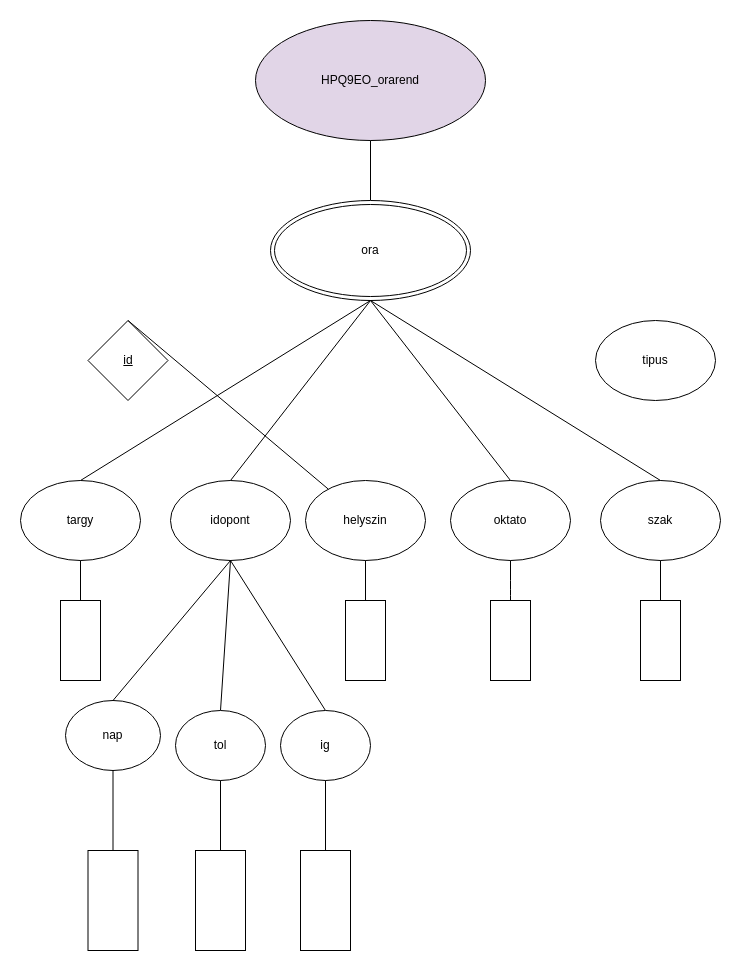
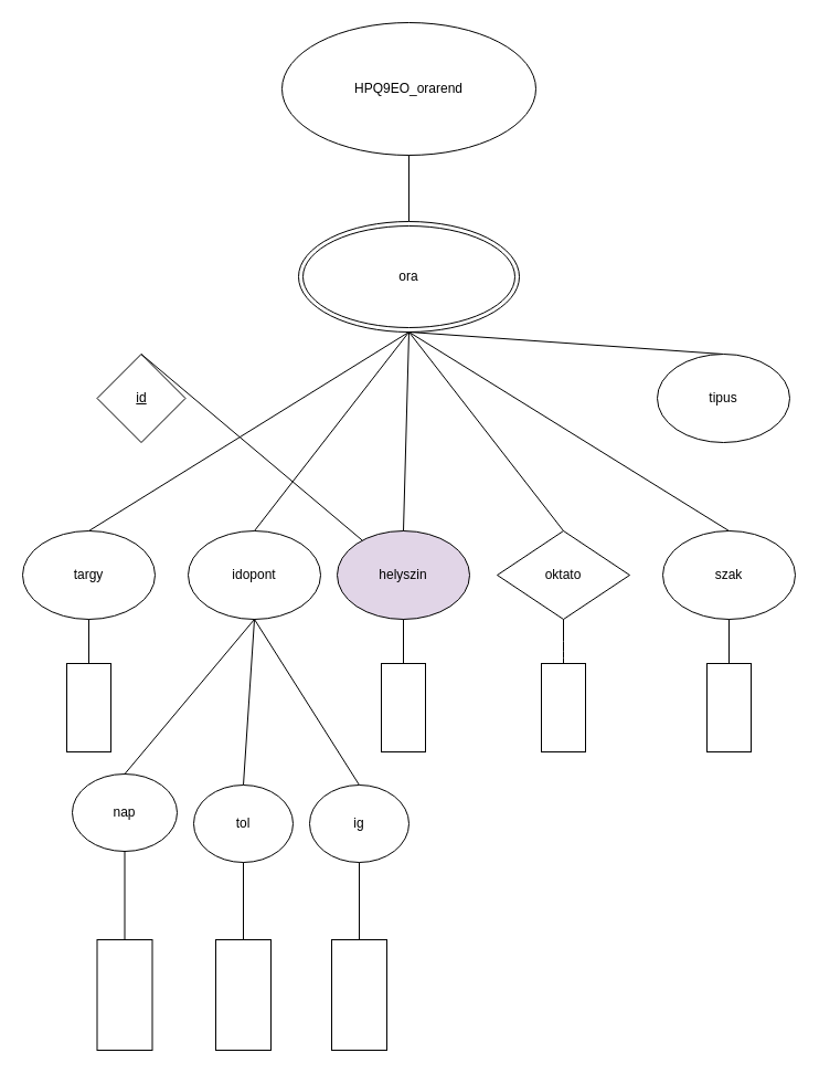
  <mxCell id="0" />
  <mxCell id="1" parent="0" />
- <mxCell id="2" value="HPQ9EO_orarend" style="ellipse;whiteSpace=wrap;html=1;fillColor=#e1d5e7;" parent="1" vertex="1"><mxGeometry x="255" y="20" width="230" height="120" as="geometry" /></mxCell>
+ <mxCell id="2" value="HPQ9EO_orarend" style="ellipse;whiteSpace=wrap;html=1;" parent="1" vertex="1"><mxGeometry x="255" y="20" width="230" height="120" as="geometry" /></mxCell>
  <mxCell id="3" value="" style="endArrow=none;html=1;entryX=0.5;entryY=1;entryDx=0;entryDy=0;exitX=0.5;exitY=0;exitDx=0;exitDy=0;" parent="1" source="4" target="2" edge="1"><mxGeometry width="50" height="50" relative="1" as="geometry"><mxPoint x="370" y="190" as="sourcePoint" /><mxPoint x="425" y="350" as="targetPoint" /></mxGeometry></mxCell>
  <mxCell id="4" value="ora" style="ellipse;shape=doubleEllipse;whiteSpace=wrap;html=1;" parent="1" vertex="1"><mxGeometry x="270" y="200" width="200" height="100" as="geometry" /></mxCell>
  <mxCell id="5" value="targy" style="ellipse;whiteSpace=wrap;html=1;" parent="1" vertex="1"><mxGeometry x="20" y="480" width="120" height="80" as="geometry" /></mxCell>
  <mxCell id="6" value="idopont" style="ellipse;whiteSpace=wrap;html=1;" parent="1" vertex="1"><mxGeometry x="170" y="480" width="120" height="80" as="geometry" /></mxCell>
- <mxCell id="7" value="helyszin" style="ellipse;whiteSpace=wrap;html=1;" parent="1" vertex="1"><mxGeometry x="305" y="480" width="120" height="80" as="geometry" /></mxCell>
- <mxCell id="8" value="oktato" style="ellipse;whiteSpace=wrap;html=1;" parent="1" vertex="1"><mxGeometry x="450" y="480" width="120" height="80" as="geometry" /></mxCell>
+ <mxCell id="7" value="helyszin" style="ellipse;whiteSpace=wrap;html=1;fillColor=#e1d5e7;" parent="1" vertex="1"><mxGeometry x="305" y="480" width="120" height="80" as="geometry" /></mxCell>
+ <mxCell id="8" value="oktato" style="rhombus;whiteSpace=wrap;html=1;" parent="1" vertex="1"><mxGeometry x="450" y="480" width="120" height="80" as="geometry" /></mxCell>
  <mxCell id="9" value="szak" style="ellipse;whiteSpace=wrap;html=1;" parent="1" vertex="1"><mxGeometry x="600" y="480" width="120" height="80" as="geometry" /></mxCell>
  <mxCell id="10" value="" style="endArrow=none;html=1;entryX=0.5;entryY=1;entryDx=0;entryDy=0;exitX=0.5;exitY=0;exitDx=0;exitDy=0;" parent="1" source="5" target="4" edge="1"><mxGeometry width="50" height="50" relative="1" as="geometry"><mxPoint x="165" y="300" as="sourcePoint" /><mxPoint x="215" y="250" as="targetPoint" /></mxGeometry></mxCell>
  <mxCell id="11" value="" style="endArrow=none;html=1;entryX=0.5;entryY=1;entryDx=0;entryDy=0;exitX=0.5;exitY=0;exitDx=0;exitDy=0;" parent="1" source="6" target="4" edge="1"><mxGeometry width="50" height="50" relative="1" as="geometry"><mxPoint x="415" y="410" as="sourcePoint" /><mxPoint x="415" y="350" as="targetPoint" /></mxGeometry></mxCell>
+ <mxCell id="12" value="" style="endArrow=none;html=1;entryX=0.5;entryY=1;entryDx=0;entryDy=0;exitX=0.5;exitY=0;exitDx=0;exitDy=0;" parent="1" source="7" target="4" edge="1"><mxGeometry width="50" height="50" relative="1" as="geometry"><mxPoint x="415" y="410" as="sourcePoint" /><mxPoint x="465" y="360" as="targetPoint" /></mxGeometry></mxCell>
  <mxCell id="13" value="" style="endArrow=none;html=1;entryX=0.5;entryY=1;entryDx=0;entryDy=0;exitX=0.5;exitY=0;exitDx=0;exitDy=0;" parent="1" source="8" target="4" edge="1"><mxGeometry width="50" height="50" relative="1" as="geometry"><mxPoint x="415" y="410" as="sourcePoint" /><mxPoint x="465" y="360" as="targetPoint" /></mxGeometry></mxCell>
  <mxCell id="14" value="" style="endArrow=none;html=1;entryX=0.5;entryY=1;entryDx=0;entryDy=0;exitX=0.5;exitY=0;exitDx=0;exitDy=0;" parent="1" source="9" target="4" edge="1"><mxGeometry width="50" height="50" relative="1" as="geometry"><mxPoint x="415" y="410" as="sourcePoint" /><mxPoint x="465" y="360" as="targetPoint" /></mxGeometry></mxCell>
  <mxCell id="15" value="" style="endArrow=none;html=1;entryX=0.5;entryY=1;entryDx=0;entryDy=0;exitX=0.5;exitY=0;exitDx=0;exitDy=0;" parent="1" source="26" target="6" edge="1"><mxGeometry width="50" height="50" relative="1" as="geometry"><mxPoint x="115" y="690" as="sourcePoint" /><mxPoint x="465" y="360" as="targetPoint" /></mxGeometry></mxCell>
  <mxCell id="16" value="" style="endArrow=none;html=1;entryX=0.5;entryY=1;entryDx=0;entryDy=0;exitX=0.5;exitY=0;exitDx=0;exitDy=0;" parent="1" source="28" target="6" edge="1"><mxGeometry width="50" height="50" relative="1" as="geometry"><mxPoint x="325" y="690" as="sourcePoint" /><mxPoint x="230" y="570" as="targetPoint" /></mxGeometry></mxCell>
  <mxCell id="17" value="" style="endArrow=none;html=1;entryX=0.5;entryY=1;entryDx=0;entryDy=0;exitX=0.5;exitY=0;exitDx=0;exitDy=0;" parent="1" source="27" target="6" edge="1"><mxGeometry width="50" height="50" relative="1" as="geometry"><mxPoint x="215" y="690" as="sourcePoint" /><mxPoint x="240" y="580" as="targetPoint" /></mxGeometry></mxCell>
  <mxCell id="18" value="" style="endArrow=none;html=1;entryX=0.5;entryY=1;entryDx=0;entryDy=0;exitX=0.5;exitY=0;exitDx=0;exitDy=0;" parent="1" source="22" target="5" edge="1"><mxGeometry width="50" height="50" relative="1" as="geometry"><mxPoint x="80" y="620" as="sourcePoint" /><mxPoint x="465" y="360" as="targetPoint" /></mxGeometry></mxCell>
  <mxCell id="19" value="" style="endArrow=none;html=1;entryX=0.5;entryY=1;entryDx=0;entryDy=0;exitX=0.5;exitY=0;exitDx=0;exitDy=0;" parent="1" source="23" target="7" edge="1"><mxGeometry width="50" height="50" relative="1" as="geometry"><mxPoint x="365" y="610" as="sourcePoint" /><mxPoint x="90" y="570" as="targetPoint" /></mxGeometry></mxCell>
  <mxCell id="20" value="" style="endArrow=none;html=1;entryX=0.5;entryY=1;entryDx=0;entryDy=0;exitX=0.5;exitY=0;exitDx=0;exitDy=0;" parent="1" source="24" target="8" edge="1"><mxGeometry width="50" height="50" relative="1" as="geometry"><mxPoint x="510" y="630" as="sourcePoint" /><mxPoint x="375" y="570" as="targetPoint" /><Array as="points"><mxPoint x="510" y="590" /></Array></mxGeometry></mxCell>
  <mxCell id="21" value="" style="endArrow=none;html=1;entryX=0.5;entryY=1;entryDx=0;entryDy=0;exitX=0.5;exitY=0;exitDx=0;exitDy=0;" parent="1" source="25" target="9" edge="1"><mxGeometry width="50" height="50" relative="1" as="geometry"><mxPoint x="660" y="630" as="sourcePoint" /><mxPoint x="520" y="570" as="targetPoint" /></mxGeometry></mxCell>
  <mxCell id="22" value="" style="rounded=0;whiteSpace=wrap;html=1;" parent="1" vertex="1"><mxGeometry x="60" y="600" width="40" height="80" as="geometry" /></mxCell>
  <mxCell id="23" value="" style="rounded=0;whiteSpace=wrap;html=1;" parent="1" vertex="1"><mxGeometry x="345" y="600" width="40" height="80" as="geometry" /></mxCell>
  <mxCell id="24" value="" style="rounded=0;whiteSpace=wrap;html=1;" parent="1" vertex="1"><mxGeometry x="490" y="600" width="40" height="80" as="geometry" /></mxCell>
  <mxCell id="25" value="" style="rounded=0;whiteSpace=wrap;html=1;" parent="1" vertex="1"><mxGeometry x="640" y="600" width="40" height="80" as="geometry" /></mxCell>
  <mxCell id="26" value="nap" style="ellipse;whiteSpace=wrap;html=1;" parent="1" vertex="1"><mxGeometry x="65" y="700" width="95" height="70" as="geometry" /></mxCell>
  <mxCell id="27" value="tol" style="ellipse;whiteSpace=wrap;html=1;" parent="1" vertex="1"><mxGeometry x="175" y="710" width="90" height="70" as="geometry" /></mxCell>
  <mxCell id="28" value="ig" style="ellipse;whiteSpace=wrap;html=1;" parent="1" vertex="1"><mxGeometry x="280" y="710" width="90" height="70" as="geometry" /></mxCell>
  <mxCell id="29" value="" style="endArrow=none;html=1;entryX=0.5;entryY=1;entryDx=0;entryDy=0;exitX=0.5;exitY=0;exitDx=0;exitDy=0;" parent="1" source="30" target="26" edge="1"><mxGeometry width="50" height="50" relative="1" as="geometry"><mxPoint x="113" y="830" as="sourcePoint" /><mxPoint x="385" y="680" as="targetPoint" /></mxGeometry></mxCell>
  <mxCell id="30" value="" style="rounded=0;whiteSpace=wrap;html=1;" parent="1" vertex="1"><mxGeometry x="87.5" y="850" width="50" height="100" as="geometry" /></mxCell>
  <mxCell id="31" value="" style="endArrow=none;html=1;entryX=0.5;entryY=1;entryDx=0;entryDy=0;exitX=0.5;exitY=0;exitDx=0;exitDy=0;" parent="1" source="32" target="27" edge="1"><mxGeometry width="50" height="50" relative="1" as="geometry"><mxPoint x="220" y="850" as="sourcePoint" /><mxPoint x="123" y="790" as="targetPoint" /></mxGeometry></mxCell>
  <mxCell id="32" value="" style="rounded=0;whiteSpace=wrap;html=1;" parent="1" vertex="1"><mxGeometry x="195" y="850" width="50" height="100" as="geometry" /></mxCell>
  <mxCell id="33" value="" style="endArrow=none;html=1;entryX=0.5;entryY=1;entryDx=0;entryDy=0;exitX=0.5;exitY=0;exitDx=0;exitDy=0;" parent="1" source="34" target="28" edge="1"><mxGeometry width="50" height="50" relative="1" as="geometry"><mxPoint x="325" y="850" as="sourcePoint" /><mxPoint x="230" y="790" as="targetPoint" /></mxGeometry></mxCell>
  <mxCell id="34" value="" style="rounded=0;whiteSpace=wrap;html=1;" parent="1" vertex="1"><mxGeometry x="300" y="850" width="50" height="100" as="geometry" /></mxCell>
  <mxCell id="35" value="&lt;u&gt;id&lt;/u&gt;" style="rhombus;whiteSpace=wrap;html=1;" parent="1" vertex="1"><mxGeometry x="87.5" y="320" width="80" height="80" as="geometry" /></mxCell>
  <mxCell id="36" value="" style="endArrow=none;html=1;exitX=0.5;exitY=0;exitDx=0;exitDy=0;" parent="1" source="35" target="7" edge="1"><mxGeometry width="50" height="50" relative="1" as="geometry"><mxPoint x="335" y="680" as="sourcePoint" /><mxPoint x="385" y="630" as="targetPoint" /></mxGeometry></mxCell>
+ <mxCell id="37" value="" style="endArrow=none;html=1;entryX=0.5;entryY=1;entryDx=0;entryDy=0;exitX=0.5;exitY=0;exitDx=0;exitDy=0;" parent="1" source="38" target="4" edge="1"><mxGeometry width="50" height="50" relative="1" as="geometry"><mxPoint x="615" y="320" as="sourcePoint" /><mxPoint x="745" y="630" as="targetPoint" /></mxGeometry></mxCell>
  <mxCell id="38" value="tipus" style="ellipse;whiteSpace=wrap;html=1;" vertex="1" parent="1"><mxGeometry x="595" y="320" width="120" height="80" as="geometry" /></mxCell>
